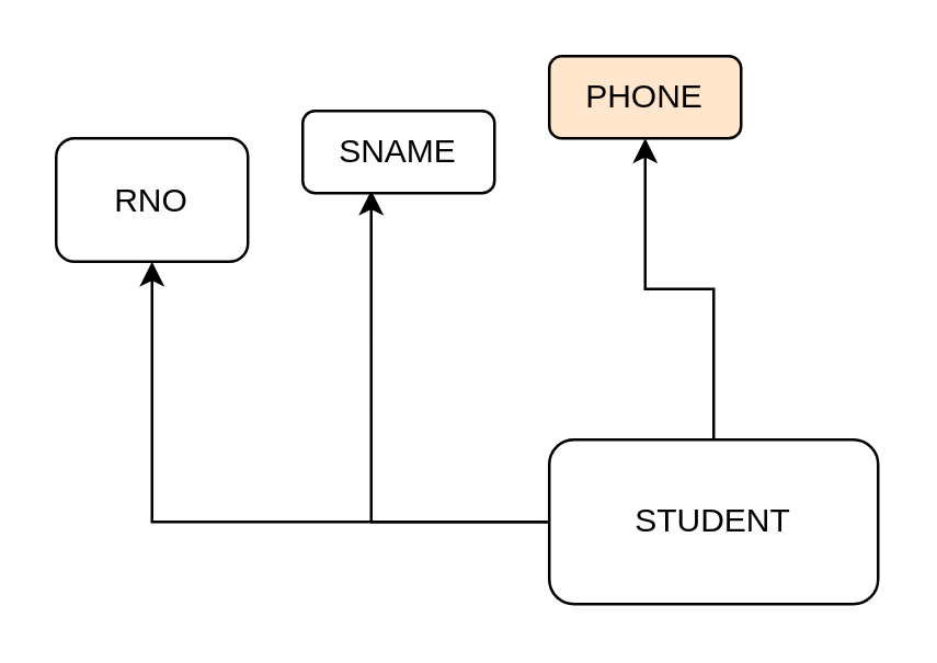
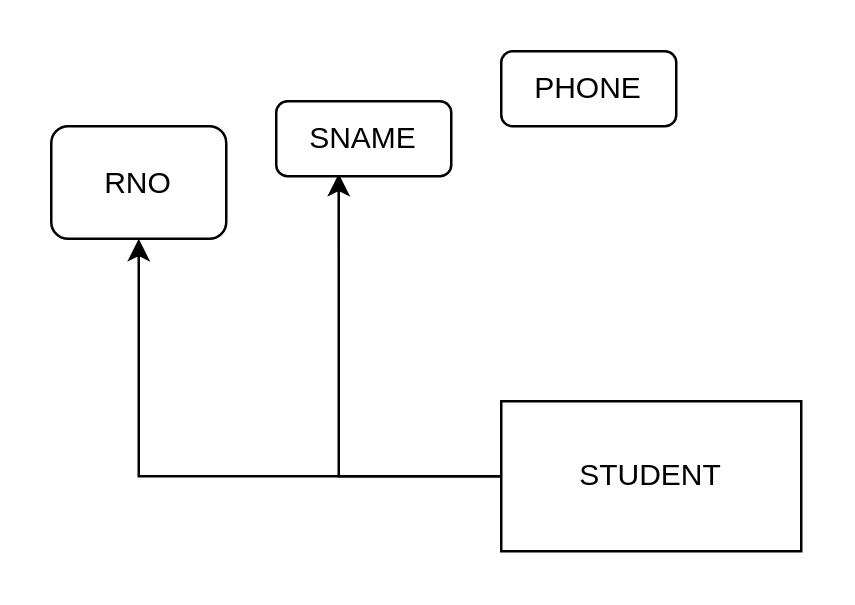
  <mxCell id="0" />
  <mxCell id="1" parent="0" />
  <mxCell id="2" style="edgeStyle=orthogonalEdgeStyle;rounded=0;orthogonalLoop=1;jettySize=auto;html=1;exitX=0;exitY=0.5;exitDx=0;exitDy=0;entryX=0.5;entryY=1;entryDx=0;entryDy=0;" edge="1" parent="1" source="5" target="6"><mxGeometry relative="1" as="geometry" /></mxCell>
  <mxCell id="3" style="edgeStyle=orthogonalEdgeStyle;rounded=0;orthogonalLoop=1;jettySize=auto;html=1;entryX=0.357;entryY=0.967;entryDx=0;entryDy=0;entryPerimeter=0;" edge="1" parent="1" source="5" target="7"><mxGeometry relative="1" as="geometry" /></mxCell>
- <mxCell id="4" style="edgeStyle=orthogonalEdgeStyle;rounded=0;orthogonalLoop=1;jettySize=auto;html=1;entryX=0.5;entryY=1;entryDx=0;entryDy=0;" edge="1" parent="1" source="5" target="8"><mxGeometry relative="1" as="geometry" /></mxCell>
- <mxCell id="5" value="STUDENT" style="whiteSpace=wrap;html=1;rounded=1;" vertex="1" parent="1"><mxGeometry x="200" y="160" width="120" height="60" as="geometry" /></mxCell>
+ <mxCell id="5" value="STUDENT" style="rounded=0;whiteSpace=wrap;html=1;" vertex="1" parent="1"><mxGeometry x="200" y="160" width="120" height="60" as="geometry" /></mxCell>
  <mxCell id="6" value="RNO" style="rounded=1;whiteSpace=wrap;html=1;" vertex="1" parent="1"><mxGeometry x="20" y="50" width="70" height="45" as="geometry" /></mxCell>
  <mxCell id="7" value="SNAME" style="rounded=1;whiteSpace=wrap;html=1;" vertex="1" parent="1"><mxGeometry x="110" y="40" width="70" height="30" as="geometry" /></mxCell>
- <mxCell id="8" value="PHONE" style="rounded=1;whiteSpace=wrap;html=1;fillColor=#ffe6cc;" vertex="1" parent="1"><mxGeometry x="200" y="20" width="70" height="30" as="geometry" /></mxCell>
+ <mxCell id="8" value="PHONE" style="rounded=1;whiteSpace=wrap;html=1;" vertex="1" parent="1"><mxGeometry x="200" y="20" width="70" height="30" as="geometry" /></mxCell>
